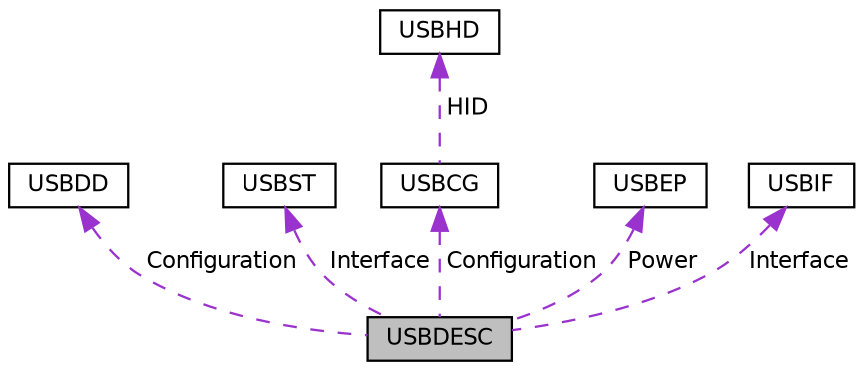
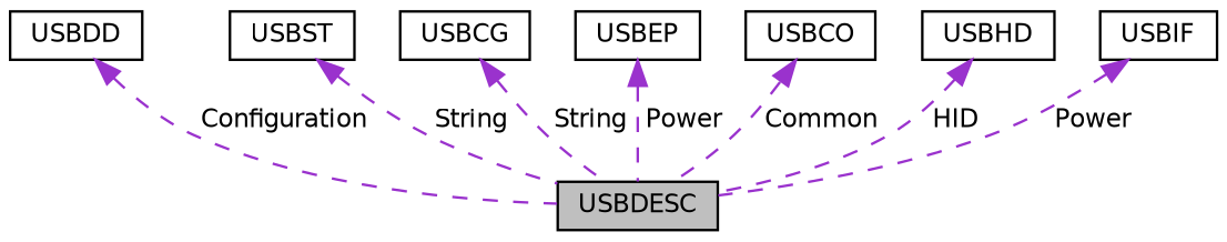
  digraph {
    node [color=black fillcolor=white fontname=Helvetica fontsize=10 shape=record style=filled]
    edge [color=darkorchid3 dir=back fontname=Helvetica fontsize=10 labelfontname=Helvetica labelfontsize=10 style=dashed]
    n1 [fillcolor=grey75 fontcolor=black height=0.2 label=USBDESC width=0.4]
    n2 [height=0.2 label=USBDD width=0.4]
    n3 [height=0.2 label=USBST width=0.4]
    n4 [height=0.2 label=USBCG width=0.4]
    n5 [height=0.2 label=USBEP width=0.4]
+   n6 [height=0.2 label=USBCO width=0.4]
    n7 [height=0.2 label=USBHD width=0.4]
    n8 [height=0.2 label=USBIF width=0.4]
    n2 -> n1 [label=" Configuration"]
-   n3 -> n1 [label=" Interface"]
-   n4 -> n1 [label=" Configuration"]
+   n3 -> n1 [label=" String"]
+   n4 -> n1 [label=" String"]
    n5 -> n1 [label=" Power"]
-   n7 -> n4 [label=" HID"]
-   n8 -> n1 [label=" Interface"]
+   n6 -> n1 [label=" Common"]
+   n7 -> n1 [label=" HID"]
+   n8 -> n1 [label=" Power"]
  }
